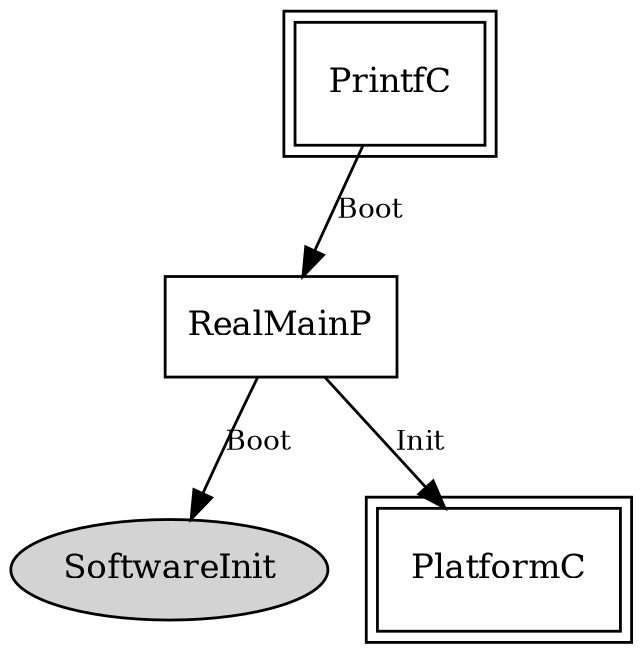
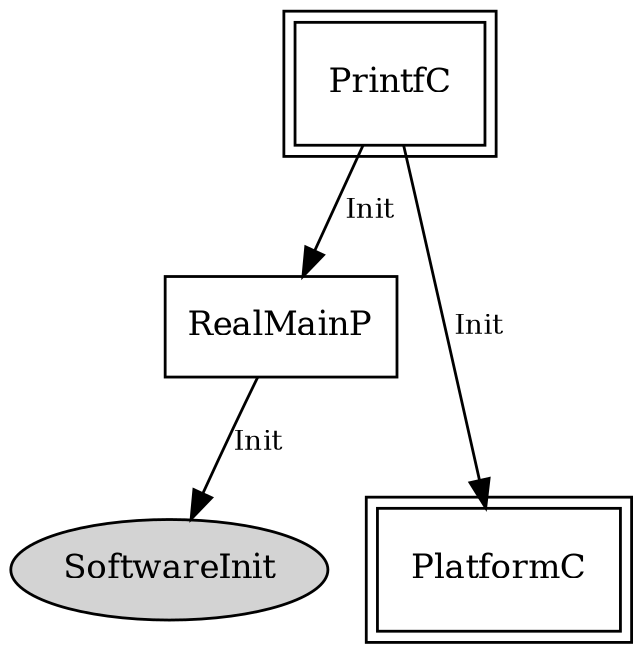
  digraph {
    node [fontsize=12 shape=box]
    edge [fontsize=10]
    PrintfC [peripheries=2]
    RealMainP
    PlatformC [peripheries=2]
    n4 [label=SoftwareInit shape=ellipse style=filled]
-   PrintfC -> RealMainP [label=Boot]
-   RealMainP -> PlatformC [label=Init]
-   RealMainP -> n4 [label=Boot]
+   PrintfC -> RealMainP [label=Init]
+   PrintfC -> PlatformC [label=Init]
+   RealMainP -> n4 [label=Init]
  }
